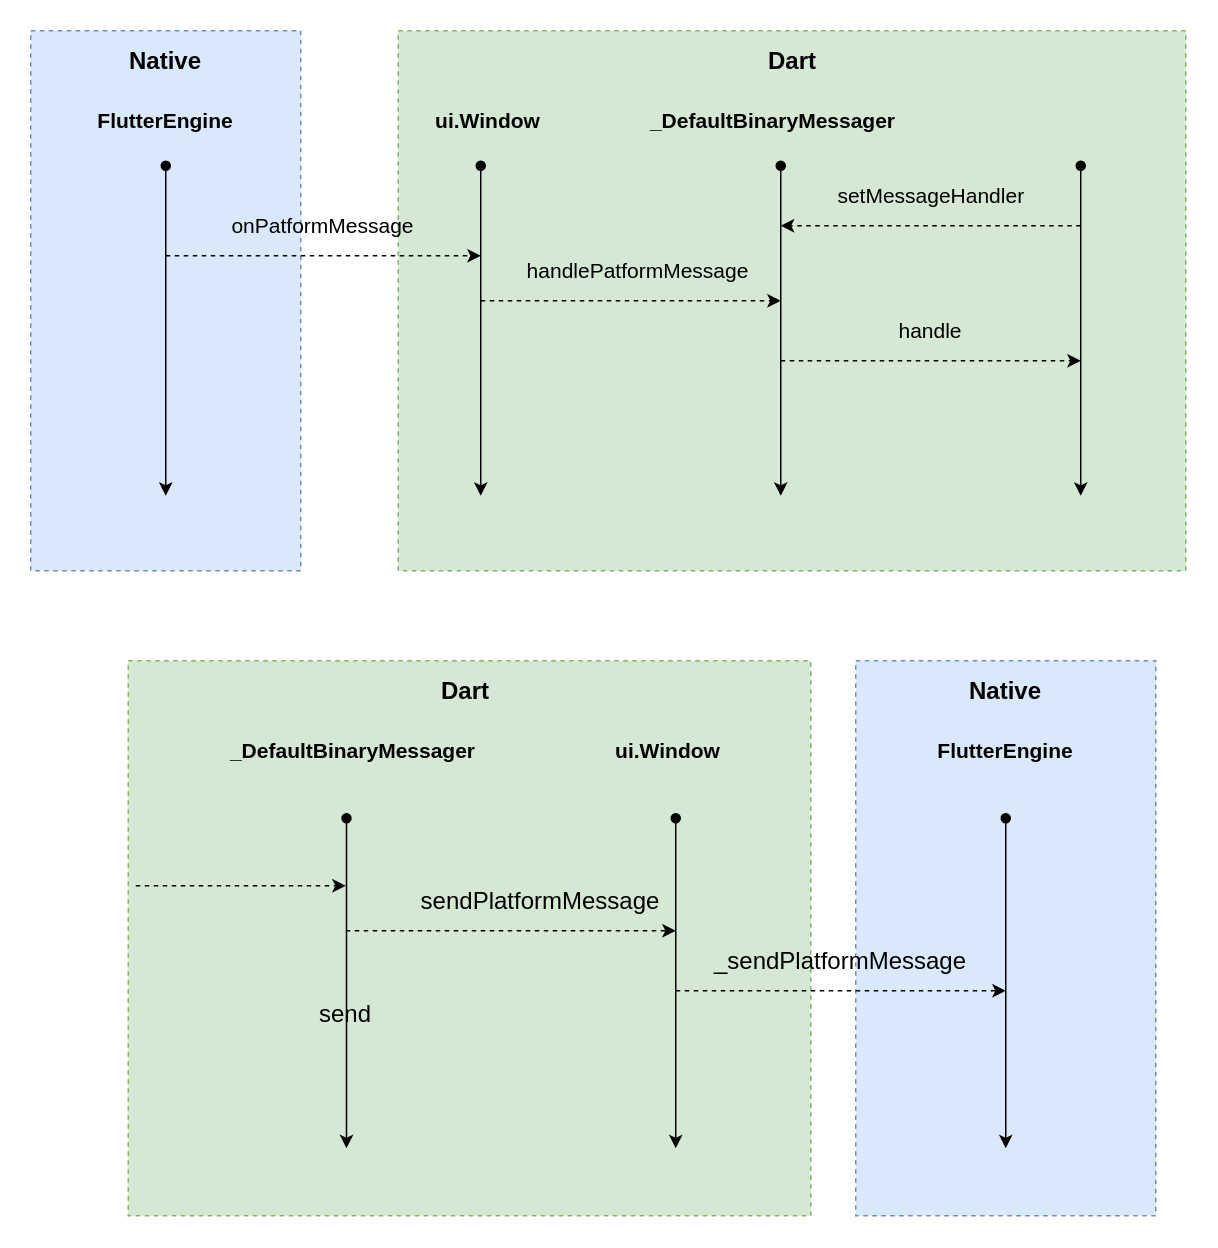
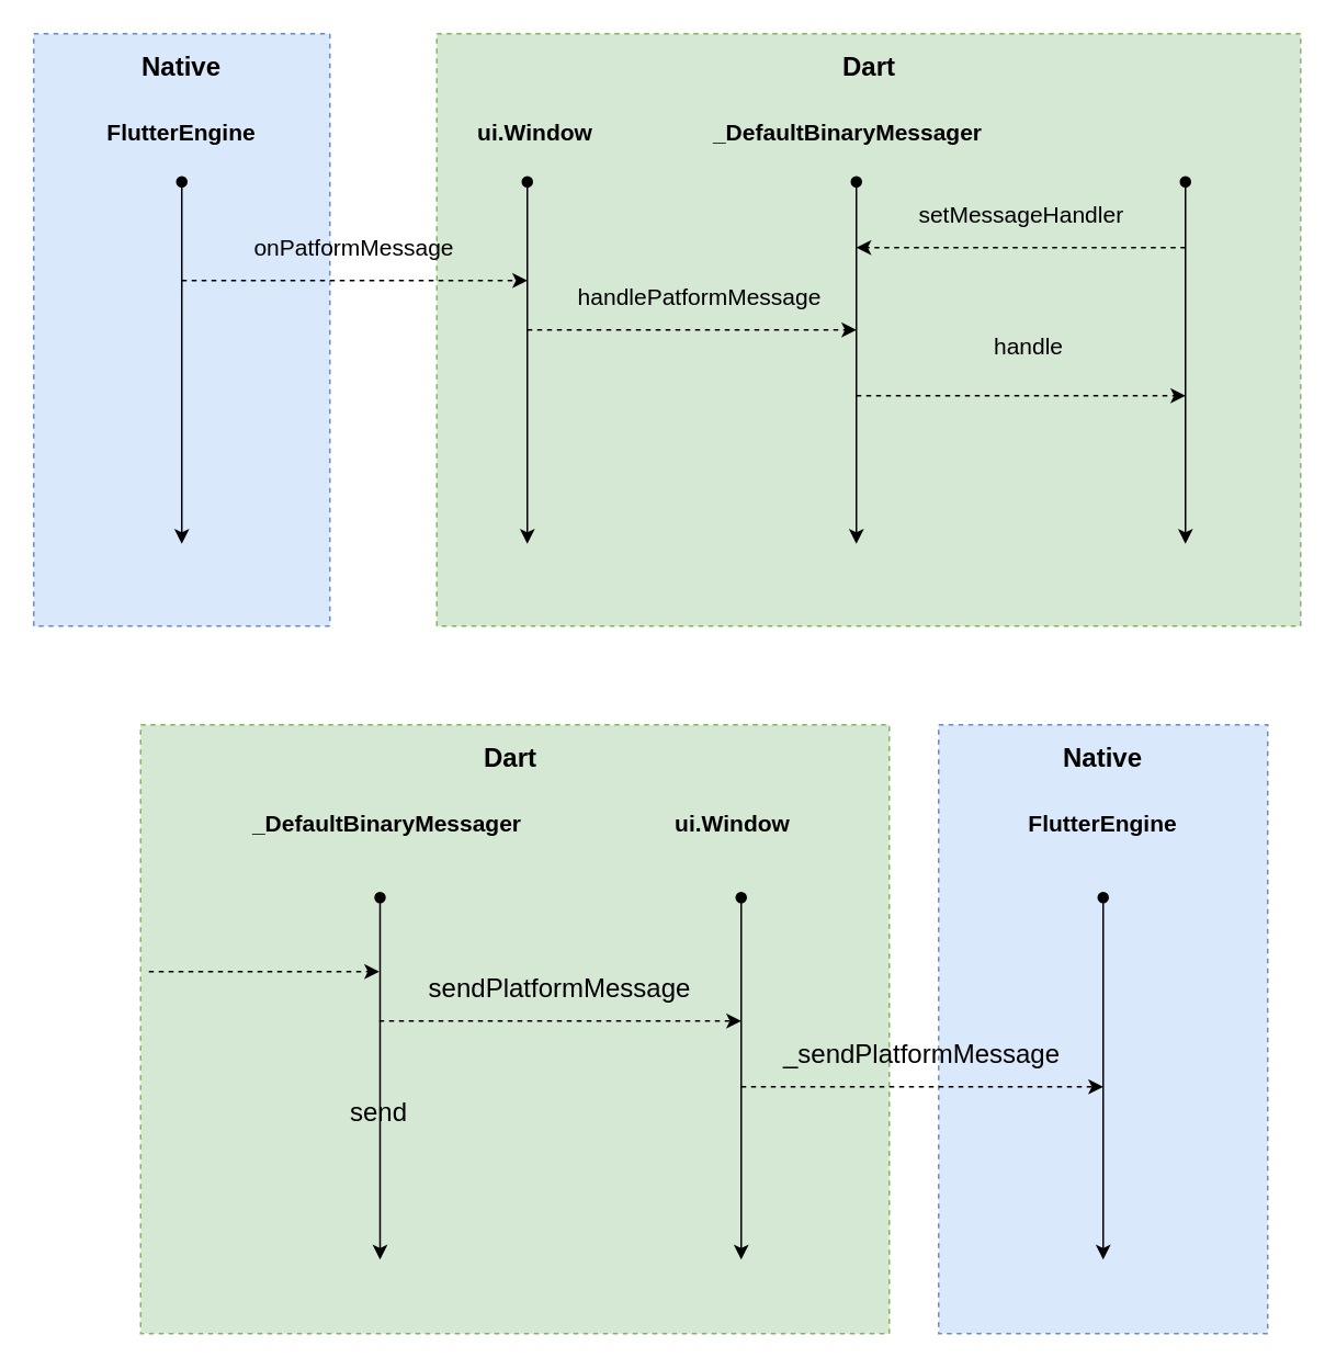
  <mxCell id="0" />
  <mxCell id="1" parent="0" />
  <mxCell id="2" value="" style="rounded=0;whiteSpace=wrap;html=1;dashed=1;fontSize=16;fillColor=#dae8fc;strokeColor=#6c8ebf;" parent="1" vertex="1"><mxGeometry x="570" y="440" width="200" height="370" as="geometry" /></mxCell>
  <mxCell id="3" value="" style="rounded=0;whiteSpace=wrap;html=1;dashed=1;fontSize=16;fillColor=#d5e8d4;strokeColor=#82b366;" parent="1" vertex="1"><mxGeometry x="85" y="440" width="455" height="370" as="geometry" /></mxCell>
  <mxCell id="4" value="" style="rounded=0;whiteSpace=wrap;html=1;dashed=1;fontSize=14;fillColor=#d5e8d4;strokeColor=#82b366;" parent="1" vertex="1"><mxGeometry x="265" y="20" width="525" height="360" as="geometry" /></mxCell>
  <mxCell id="5" value="" style="rounded=0;whiteSpace=wrap;html=1;fontSize=14;fillColor=#dae8fc;strokeColor=#6c8ebf;dashed=1;" parent="1" vertex="1"><mxGeometry x="20" y="20" width="180" height="360" as="geometry" /></mxCell>
  <mxCell id="6" value="" style="endArrow=classic;html=1;startArrow=oval;startFill=1;" parent="1" edge="1"><mxGeometry width="50" height="50" relative="1" as="geometry"><mxPoint x="320" y="110" as="sourcePoint" /><mxPoint x="320" y="330" as="targetPoint" /></mxGeometry></mxCell>
  <mxCell id="7" value="" style="endArrow=classic;html=1;startArrow=oval;startFill=1;" parent="1" edge="1"><mxGeometry width="50" height="50" relative="1" as="geometry"><mxPoint x="520" y="110" as="sourcePoint" /><mxPoint x="520" y="330" as="targetPoint" /></mxGeometry></mxCell>
  <mxCell id="8" value="ui.Window" style="text;html=1;strokeColor=none;fillColor=none;align=center;verticalAlign=middle;whiteSpace=wrap;rounded=0;fontSize=14;fontStyle=1" parent="1" vertex="1"><mxGeometry x="290" y="70" width="70" height="20" as="geometry" /></mxCell>
  <mxCell id="9" value="_DefaultBinaryMessager" style="text;html=1;strokeColor=none;fillColor=none;align=center;verticalAlign=middle;whiteSpace=wrap;rounded=0;fontSize=14;fontStyle=1" parent="1" vertex="1"><mxGeometry x="420" y="70" width="190" height="20" as="geometry" /></mxCell>
  <mxCell id="10" value="" style="endArrow=classic;html=1;fontSize=14;dashed=1;" parent="1" edge="1"><mxGeometry width="50" height="50" relative="1" as="geometry"><mxPoint x="110" y="170" as="sourcePoint" /><mxPoint x="320" y="170" as="targetPoint" /></mxGeometry></mxCell>
  <mxCell id="11" value="onPatformMessage" style="text;html=1;strokeColor=none;fillColor=none;align=center;verticalAlign=middle;whiteSpace=wrap;rounded=0;fontSize=14;" parent="1" vertex="1"><mxGeometry x="160" y="140" width="110" height="20" as="geometry" /></mxCell>
  <mxCell id="12" value="" style="endArrow=classic;html=1;startArrow=oval;startFill=1;" parent="1" edge="1"><mxGeometry width="50" height="50" relative="1" as="geometry"><mxPoint x="110" y="110" as="sourcePoint" /><mxPoint x="110" y="330" as="targetPoint" /></mxGeometry></mxCell>
  <mxCell id="13" value="FlutterEngine" style="text;html=1;strokeColor=none;fillColor=none;align=center;verticalAlign=middle;whiteSpace=wrap;rounded=0;fontSize=14;fontStyle=1" parent="1" vertex="1"><mxGeometry x="50" y="70" width="120" height="20" as="geometry" /></mxCell>
  <mxCell id="14" value="" style="endArrow=classic;html=1;fontSize=14;dashed=1;" parent="1" edge="1"><mxGeometry width="50" height="50" relative="1" as="geometry"><mxPoint x="320" y="200" as="sourcePoint" /><mxPoint x="520" y="200" as="targetPoint" /></mxGeometry></mxCell>
  <mxCell id="15" value="handlePatformMessage" style="text;html=1;strokeColor=none;fillColor=none;align=center;verticalAlign=middle;whiteSpace=wrap;rounded=0;fontSize=14;" parent="1" vertex="1"><mxGeometry x="370" y="170" width="110" height="20" as="geometry" /></mxCell>
  <mxCell id="16" value="" style="endArrow=classic;html=1;startArrow=oval;startFill=1;" parent="1" edge="1"><mxGeometry width="50" height="50" relative="1" as="geometry"><mxPoint x="720" y="110" as="sourcePoint" /><mxPoint x="720" y="330" as="targetPoint" /></mxGeometry></mxCell>
  <mxCell id="17" value="" style="endArrow=classic;html=1;dashed=1;fontSize=14;" parent="1" edge="1"><mxGeometry width="50" height="50" relative="1" as="geometry"><mxPoint x="720" y="150" as="sourcePoint" /><mxPoint x="520" y="150" as="targetPoint" /></mxGeometry></mxCell>
  <mxCell id="18" value="setMessageHandler" style="text;html=1;align=center;verticalAlign=middle;resizable=0;points=[];autosize=1;fontSize=14;" parent="1" vertex="1"><mxGeometry x="550" y="120" width="140" height="20" as="geometry" /></mxCell>
  <mxCell id="19" value="" style="endArrow=classic;html=1;fontSize=14;dashed=1;" parent="1" edge="1"><mxGeometry width="50" height="50" relative="1" as="geometry"><mxPoint x="520" y="240" as="sourcePoint" /><mxPoint x="720" y="240" as="targetPoint" /></mxGeometry></mxCell>
- <mxCell id="20" value="handle" style="text;html=1;strokeColor=none;fillColor=none;align=center;verticalAlign=middle;whiteSpace=wrap;rounded=0;fontSize=14;" parent="1" vertex="1"><mxGeometry x="580" y="210" width="80" height="20" as="geometry" /></mxCell>
+ <mxCell id="20" value="handle" style="text;html=1;strokeColor=none;fillColor=none;align=center;verticalAlign=middle;whiteSpace=wrap;rounded=0;fontSize=14;" parent="1" vertex="1"><mxGeometry x="585" y="200" width="80" height="20" as="geometry" /></mxCell>
  <mxCell id="21" value="Native" style="text;html=1;strokeColor=none;fillColor=none;align=center;verticalAlign=middle;whiteSpace=wrap;rounded=0;dashed=1;fontSize=16;fontStyle=1" parent="1" vertex="1"><mxGeometry x="90" y="30" width="40" height="20" as="geometry" /></mxCell>
  <mxCell id="22" value="Dart" style="text;html=1;strokeColor=none;fillColor=none;align=center;verticalAlign=middle;whiteSpace=wrap;rounded=0;dashed=1;fontSize=16;fontStyle=1" parent="1" vertex="1"><mxGeometry x="507.5" y="30" width="40" height="20" as="geometry" /></mxCell>
  <mxCell id="23" value="" style="endArrow=classic;html=1;startArrow=oval;startFill=1;" parent="1" edge="1"><mxGeometry width="50" height="50" relative="1" as="geometry"><mxPoint x="230.5" y="545" as="sourcePoint" /><mxPoint x="230.5" y="765" as="targetPoint" /></mxGeometry></mxCell>
  <mxCell id="24" value="_DefaultBinaryMessager" style="text;html=1;strokeColor=none;fillColor=none;align=center;verticalAlign=middle;whiteSpace=wrap;rounded=0;fontSize=14;fontStyle=1" parent="1" vertex="1"><mxGeometry x="140" y="490" width="190" height="20" as="geometry" /></mxCell>
  <mxCell id="25" value="" style="endArrow=classic;html=1;startArrow=oval;startFill=1;" parent="1" edge="1"><mxGeometry width="50" height="50" relative="1" as="geometry"><mxPoint x="450" y="545" as="sourcePoint" /><mxPoint x="450" y="765" as="targetPoint" /></mxGeometry></mxCell>
  <mxCell id="26" value="ui.Window" style="text;html=1;strokeColor=none;fillColor=none;align=center;verticalAlign=middle;whiteSpace=wrap;rounded=0;fontSize=14;fontStyle=1" parent="1" vertex="1"><mxGeometry x="410" y="490" width="70" height="20" as="geometry" /></mxCell>
  <mxCell id="27" value="" style="endArrow=classic;html=1;startArrow=oval;startFill=1;" parent="1" edge="1"><mxGeometry width="50" height="50" relative="1" as="geometry"><mxPoint x="670" y="545" as="sourcePoint" /><mxPoint x="670" y="765" as="targetPoint" /></mxGeometry></mxCell>
  <mxCell id="28" value="FlutterEngine" style="text;html=1;strokeColor=none;fillColor=none;align=center;verticalAlign=middle;whiteSpace=wrap;rounded=0;fontSize=14;fontStyle=1" parent="1" vertex="1"><mxGeometry x="610" y="490" width="120" height="20" as="geometry" /></mxCell>
  <mxCell id="29" value="" style="endArrow=classic;html=1;fontSize=14;dashed=1;" parent="1" edge="1"><mxGeometry width="50" height="50" relative="1" as="geometry"><mxPoint x="230" y="620" as="sourcePoint" /><mxPoint x="450" y="620" as="targetPoint" /></mxGeometry></mxCell>
  <mxCell id="30" value="send" style="text;html=1;strokeColor=none;fillColor=none;align=center;verticalAlign=middle;whiteSpace=wrap;rounded=0;dashed=1;fontSize=16;" parent="1" vertex="1"><mxGeometry x="210" y="665" width="40" height="20" as="geometry" /></mxCell>
  <mxCell id="31" value="" style="endArrow=classic;html=1;fontSize=14;dashed=1;" parent="1" edge="1"><mxGeometry width="50" height="50" relative="1" as="geometry"><mxPoint x="90" y="590" as="sourcePoint" /><mxPoint x="230" y="590" as="targetPoint" /></mxGeometry></mxCell>
- <mxCell id="32" value="sendPlatformMessage" style="text;html=1;strokeColor=none;fillColor=none;align=center;verticalAlign=middle;whiteSpace=wrap;rounded=0;dashed=1;fontSize=16;" parent="1" vertex="1"><mxGeometry x="270" y="590" width="180" height="20" as="geometry" /></mxCell>
+ <mxCell id="32" value="sendPlatformMessage" style="text;html=1;strokeColor=none;fillColor=none;align=center;verticalAlign=middle;whiteSpace=wrap;rounded=0;dashed=1;fontSize=16;" parent="1" vertex="1"><mxGeometry x="250" y="590" width="180" height="20" as="geometry" /></mxCell>
  <mxCell id="33" value="" style="endArrow=classic;html=1;fontSize=14;dashed=1;" parent="1" edge="1"><mxGeometry width="50" height="50" relative="1" as="geometry"><mxPoint x="450" y="660" as="sourcePoint" /><mxPoint x="670" y="660" as="targetPoint" /></mxGeometry></mxCell>
  <mxCell id="34" value="_sendPlatformMessage" style="text;html=1;strokeColor=none;fillColor=none;align=center;verticalAlign=middle;whiteSpace=wrap;rounded=0;dashed=1;fontSize=16;" parent="1" vertex="1"><mxGeometry x="470" y="630" width="180" height="20" as="geometry" /></mxCell>
  <mxCell id="35" value="Dart" style="text;html=1;strokeColor=none;fillColor=none;align=center;verticalAlign=middle;whiteSpace=wrap;rounded=0;dashed=1;fontSize=16;fontStyle=1" parent="1" vertex="1"><mxGeometry x="290" y="450" width="40" height="20" as="geometry" /></mxCell>
  <mxCell id="36" value="Native" style="text;html=1;strokeColor=none;fillColor=none;align=center;verticalAlign=middle;whiteSpace=wrap;rounded=0;dashed=1;fontSize=16;fontStyle=1" parent="1" vertex="1"><mxGeometry x="650" y="450" width="40" height="20" as="geometry" /></mxCell>
